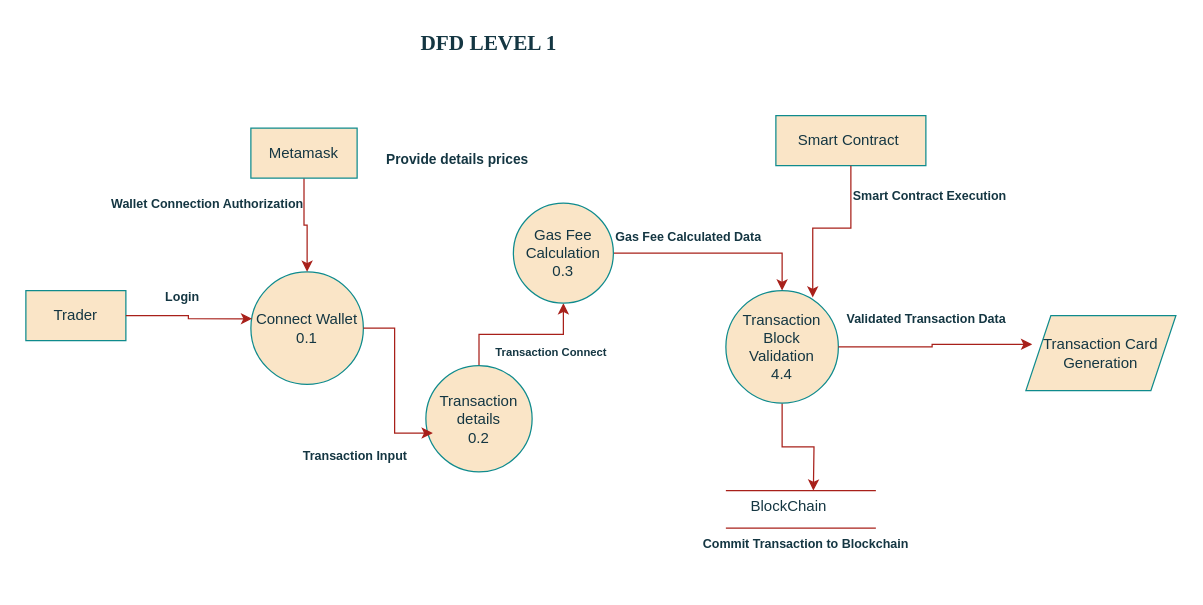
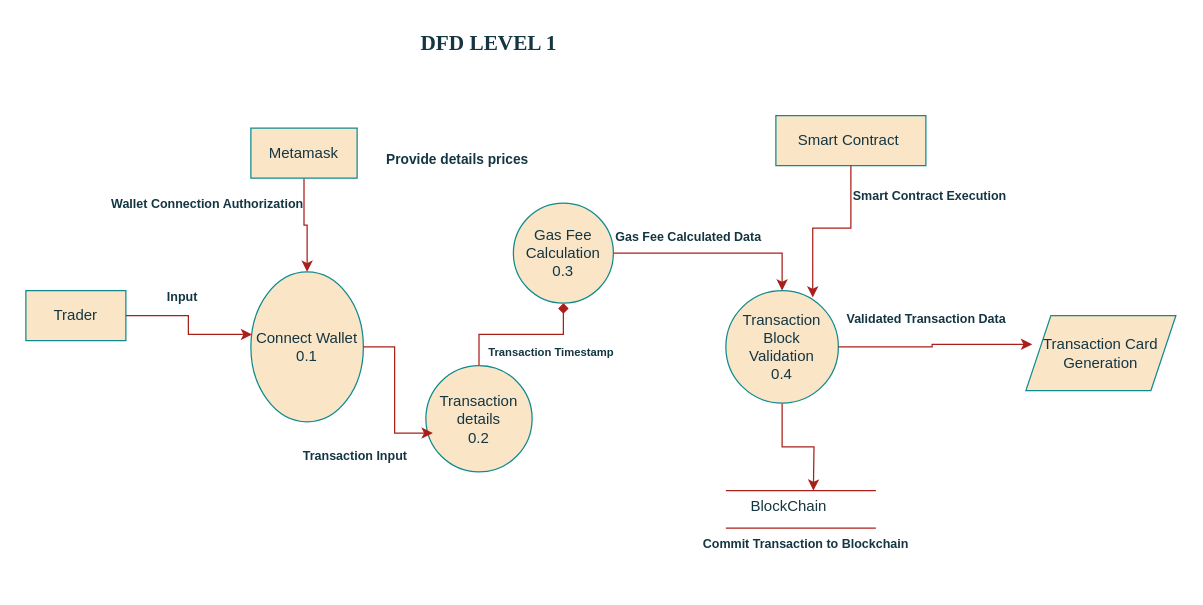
  <mxCell id="0" />
  <mxCell id="1" parent="0" />
- <mxCell id="2" value="Connect Wallet&lt;br&gt;0.1" style="ellipse;whiteSpace=wrap;html=1;aspect=fixed;labelBackgroundColor=none;fillColor=#FAE5C7;strokeColor=#0F8B8D;fontColor=#143642;" vertex="1" parent="1"><mxGeometry x="200" y="217" width="90" height="90" as="geometry" /></mxCell>
- <mxCell id="3" style="edgeStyle=orthogonalEdgeStyle;rounded=0;orthogonalLoop=1;jettySize=auto;html=1;exitX=0.5;exitY=0;exitDx=0;exitDy=0;entryX=0.5;entryY=1;entryDx=0;entryDy=0;labelBackgroundColor=none;strokeColor=#A8201A;fontColor=default;" edge="1" parent="1" source="4" target="9"><mxGeometry relative="1" as="geometry" /></mxCell>
+ <mxCell id="2" value="Connect Wallet&lt;br&gt;0.1" style="ellipse;whiteSpace=wrap;html=1;aspect=fixed;labelBackgroundColor=none;fillColor=#FAE5C7;strokeColor=#0F8B8D;fontColor=#143642;" vertex="1" parent="1"><mxGeometry x="200" y="217" width="90" height="120" as="geometry" /></mxCell>
+ <mxCell id="3" style="edgeStyle=orthogonalEdgeStyle;rounded=0;orthogonalLoop=1;jettySize=auto;html=1;exitX=0.5;exitY=0;exitDx=0;exitDy=0;entryX=0.5;entryY=1;entryDx=0;entryDy=0;labelBackgroundColor=none;strokeColor=#A8201A;fontColor=default;endArrow=diamond;" edge="1" parent="1" source="4" target="9"><mxGeometry relative="1" as="geometry" /></mxCell>
  <mxCell id="4" value="Transaction details&lt;div&gt;0.2&lt;/div&gt;" style="ellipse;whiteSpace=wrap;html=1;aspect=fixed;labelBackgroundColor=none;fillColor=#FAE5C7;strokeColor=#0F8B8D;fontColor=#143642;" vertex="1" parent="1"><mxGeometry x="340" y="292" width="85" height="85" as="geometry" /></mxCell>
  <mxCell id="5" value="Trader" style="rounded=0;whiteSpace=wrap;html=1;labelBackgroundColor=none;fillColor=#FAE5C7;strokeColor=#0F8B8D;fontColor=#143642;" vertex="1" parent="1"><mxGeometry x="20" y="232" width="80" height="40" as="geometry" /></mxCell>
  <mxCell id="6" style="edgeStyle=orthogonalEdgeStyle;rounded=0;orthogonalLoop=1;jettySize=auto;html=1;exitX=0.5;exitY=1;exitDx=0;exitDy=0;labelBackgroundColor=none;strokeColor=#A8201A;fontColor=default;" edge="1" parent="1" source="7"><mxGeometry relative="1" as="geometry"><mxPoint x="650" y="392" as="targetPoint" /></mxGeometry></mxCell>
- <mxCell id="7" value="Transaction&lt;div&gt;Block&lt;br&gt;Validation&lt;/div&gt;&lt;div&gt;4.4&lt;/div&gt;" style="ellipse;whiteSpace=wrap;html=1;aspect=fixed;labelBackgroundColor=none;fillColor=#FAE5C7;strokeColor=#0F8B8D;fontColor=#143642;" vertex="1" parent="1"><mxGeometry x="580" y="232" width="90" height="90" as="geometry" /></mxCell>
+ <mxCell id="7" value="Transaction&lt;div&gt;Block&lt;br&gt;Validation&lt;/div&gt;&lt;div&gt;0.4&lt;/div&gt;" style="ellipse;whiteSpace=wrap;html=1;aspect=fixed;labelBackgroundColor=none;fillColor=#FAE5C7;strokeColor=#0F8B8D;fontColor=#143642;" vertex="1" parent="1"><mxGeometry x="580" y="232" width="90" height="90" as="geometry" /></mxCell>
  <mxCell id="8" style="edgeStyle=orthogonalEdgeStyle;rounded=0;orthogonalLoop=1;jettySize=auto;html=1;exitX=1;exitY=0.5;exitDx=0;exitDy=0;entryX=0.5;entryY=0;entryDx=0;entryDy=0;labelBackgroundColor=none;strokeColor=#A8201A;fontColor=default;" edge="1" parent="1" source="9" target="7"><mxGeometry relative="1" as="geometry" /></mxCell>
  <mxCell id="9" value="Gas Fee Calculation&lt;div&gt;0.3&lt;/div&gt;" style="ellipse;whiteSpace=wrap;html=1;aspect=fixed;labelBackgroundColor=none;fillColor=#FAE5C7;strokeColor=#0F8B8D;fontColor=#143642;" vertex="1" parent="1"><mxGeometry x="410" y="162" width="80" height="80" as="geometry" /></mxCell>
  <mxCell id="10" style="edgeStyle=orthogonalEdgeStyle;rounded=0;orthogonalLoop=1;jettySize=auto;html=1;exitX=0.5;exitY=1;exitDx=0;exitDy=0;entryX=0.5;entryY=0;entryDx=0;entryDy=0;labelBackgroundColor=none;strokeColor=#A8201A;fontColor=default;" edge="1" parent="1" source="11" target="2"><mxGeometry relative="1" as="geometry" /></mxCell>
  <mxCell id="11" value="Metamask" style="rounded=0;whiteSpace=wrap;html=1;labelBackgroundColor=none;fillColor=#FAE5C7;strokeColor=#0F8B8D;fontColor=#143642;" vertex="1" parent="1"><mxGeometry x="200" y="102" width="85" height="40" as="geometry" /></mxCell>
  <mxCell id="12" value="Smart Contract&amp;nbsp;" style="rounded=0;whiteSpace=wrap;html=1;labelBackgroundColor=none;fillColor=#FAE5C7;strokeColor=#0F8B8D;fontColor=#143642;" vertex="1" parent="1"><mxGeometry x="620" y="92" width="120" height="40" as="geometry" /></mxCell>
  <mxCell id="13" value="Transaction Card&lt;div&gt;Generation&lt;/div&gt;" style="shape=parallelogram;perimeter=parallelogramPerimeter;whiteSpace=wrap;html=1;fixedSize=1;labelBackgroundColor=none;fillColor=#FAE5C7;strokeColor=#0F8B8D;fontColor=#143642;" vertex="1" parent="1"><mxGeometry x="820" y="252" width="120" height="60" as="geometry" /></mxCell>
  <mxCell id="14" value="" style="group;labelBackgroundColor=none;fontColor=#143642;" vertex="1" connectable="0" parent="1"><mxGeometry x="580" y="392" width="120" height="30" as="geometry" /></mxCell>
  <mxCell id="15" value="" style="endArrow=none;html=1;rounded=0;labelBackgroundColor=none;strokeColor=#A8201A;fontColor=default;" edge="1" parent="14"><mxGeometry width="50" height="50" relative="1" as="geometry"><mxPoint as="sourcePoint" /><mxPoint x="120" as="targetPoint" /></mxGeometry></mxCell>
  <mxCell id="16" value="" style="endArrow=none;html=1;rounded=0;labelBackgroundColor=none;strokeColor=#A8201A;fontColor=default;" edge="1" parent="14"><mxGeometry width="50" height="50" relative="1" as="geometry"><mxPoint y="30" as="sourcePoint" /><mxPoint x="120" y="30" as="targetPoint" /></mxGeometry></mxCell>
  <mxCell id="17" style="edgeStyle=orthogonalEdgeStyle;rounded=0;orthogonalLoop=1;jettySize=auto;html=1;exitX=1;exitY=0.5;exitDx=0;exitDy=0;entryX=0.011;entryY=0.417;entryDx=0;entryDy=0;entryPerimeter=0;labelBackgroundColor=none;strokeColor=#A8201A;fontColor=default;" edge="1" parent="1" source="5" target="2"><mxGeometry relative="1" as="geometry" /></mxCell>
  <mxCell id="18" style="edgeStyle=orthogonalEdgeStyle;rounded=0;orthogonalLoop=1;jettySize=auto;html=1;exitX=1;exitY=0.5;exitDx=0;exitDy=0;entryX=0.065;entryY=0.635;entryDx=0;entryDy=0;entryPerimeter=0;labelBackgroundColor=none;strokeColor=#A8201A;fontColor=default;" edge="1" parent="1" source="2" target="4"><mxGeometry relative="1" as="geometry" /></mxCell>
  <mxCell id="19" style="edgeStyle=orthogonalEdgeStyle;rounded=0;orthogonalLoop=1;jettySize=auto;html=1;exitX=1;exitY=0.5;exitDx=0;exitDy=0;entryX=0.042;entryY=0.383;entryDx=0;entryDy=0;entryPerimeter=0;labelBackgroundColor=none;strokeColor=#A8201A;fontColor=default;" edge="1" parent="1" source="7" target="13"><mxGeometry relative="1" as="geometry" /></mxCell>
  <mxCell id="20" style="edgeStyle=orthogonalEdgeStyle;rounded=0;orthogonalLoop=1;jettySize=auto;html=1;exitX=0.5;exitY=1;exitDx=0;exitDy=0;entryX=0.772;entryY=0.061;entryDx=0;entryDy=0;entryPerimeter=0;labelBackgroundColor=none;strokeColor=#A8201A;fontColor=default;" edge="1" parent="1" source="12" target="7"><mxGeometry relative="1" as="geometry" /></mxCell>
  <mxCell id="21" value="Wallet Connection Authorization" style="text;html=1;align=center;verticalAlign=middle;resizable=0;points=[];autosize=1;strokeColor=none;fillColor=none;fontSize=10;fontStyle=1;labelBackgroundColor=none;fontColor=#143642;" vertex="1" parent="1"><mxGeometry x="85" y="147" width="160" height="30" as="geometry" /></mxCell>
  <mxCell id="22" value="Transaction Input&amp;nbsp;" style="text;whiteSpace=wrap;html=1;fontSize=10;fontStyle=1;labelBackgroundColor=none;fontColor=#143642;" vertex="1" parent="1"><mxGeometry x="240" y="352" width="90" height="20" as="geometry" /></mxCell>
- <mxCell id="23" value="Transaction Connect" style="text;html=1;align=center;verticalAlign=middle;resizable=0;points=[];autosize=1;strokeColor=none;fillColor=none;fontSize=9;fontStyle=1;labelBackgroundColor=none;fontColor=#143642;" vertex="1" parent="1"><mxGeometry x="380" y="272" width="120" height="20" as="geometry" /></mxCell>
+ <mxCell id="23" value="Transaction Timestamp" style="text;html=1;align=center;verticalAlign=middle;resizable=0;points=[];autosize=1;strokeColor=none;fillColor=none;fontSize=9;fontStyle=1;labelBackgroundColor=none;fontColor=#143642;" vertex="1" parent="1"><mxGeometry x="380" y="272" width="120" height="20" as="geometry" /></mxCell>
  <mxCell id="24" value="Gas Fee Calculated Data" style="text;whiteSpace=wrap;html=1;fontSize=10;fontStyle=1;labelBackgroundColor=none;fontColor=#143642;" vertex="1" parent="1"><mxGeometry x="490" y="177" width="170" height="40" as="geometry" /></mxCell>
  <mxCell id="25" value="&lt;b&gt;&lt;font style=&quot;font-size: 10px;&quot;&gt;Smart Contract Execution&lt;/font&gt;&lt;/b&gt;" style="text;whiteSpace=wrap;html=1;labelBackgroundColor=none;fontColor=#143642;" vertex="1" parent="1"><mxGeometry x="680" y="142" width="170" height="40" as="geometry" /></mxCell>
  <mxCell id="26" value="Validated Transaction Data" style="text;whiteSpace=wrap;html=1;fontSize=10;fontStyle=1;labelBackgroundColor=none;fontColor=#143642;" vertex="1" parent="1"><mxGeometry x="675" y="242" width="180" height="40" as="geometry" /></mxCell>
  <mxCell id="27" value="Commit Transaction to Blockchain" style="text;whiteSpace=wrap;html=1;fontSize=10;fontStyle=1;labelBackgroundColor=none;fontColor=#143642;" vertex="1" parent="1"><mxGeometry x="560" y="422" width="220" height="40" as="geometry" /></mxCell>
  <mxCell id="28" value="BlockChain" style="text;html=1;align=center;verticalAlign=middle;resizable=0;points=[];autosize=1;strokeColor=none;fillColor=none;labelBackgroundColor=none;fontColor=#143642;" vertex="1" parent="1"><mxGeometry x="590" y="390" width="80" height="30" as="geometry" /></mxCell>
  <mxCell id="29" value="Provide details prices" style="text;html=1;align=center;verticalAlign=middle;resizable=0;points=[];autosize=1;strokeColor=none;fillColor=none;fontSize=11;fontStyle=1;labelBackgroundColor=none;fontColor=#143642;" vertex="1" parent="1"><mxGeometry x="300" y="112" width="130" height="30" as="geometry" /></mxCell>
- <mxCell id="30" value="Login" style="text;html=1;align=center;verticalAlign=middle;resizable=0;points=[];autosize=1;strokeColor=none;fillColor=none;fontSize=10;fontStyle=1;labelBackgroundColor=none;fontColor=#143642;" vertex="1" parent="1"><mxGeometry x="120" y="222" width="50" height="30" as="geometry" /></mxCell>
+ <mxCell id="30" value="Input" style="text;html=1;align=center;verticalAlign=middle;resizable=0;points=[];autosize=1;strokeColor=none;fillColor=none;fontSize=10;fontStyle=1;labelBackgroundColor=none;fontColor=#143642;" vertex="1" parent="1"><mxGeometry x="120" y="222" width="50" height="30" as="geometry" /></mxCell>
  <mxCell id="31" value="DFD LEVEL 1" style="text;html=1;align=center;verticalAlign=middle;resizable=0;points=[];autosize=1;strokeColor=none;fillColor=none;fontColor=#143642;fontFamily=Verdana;fontStyle=1;fontSize=17;" vertex="1" parent="1"><mxGeometry x="320" y="20" width="140" height="30" as="geometry" /></mxCell>
